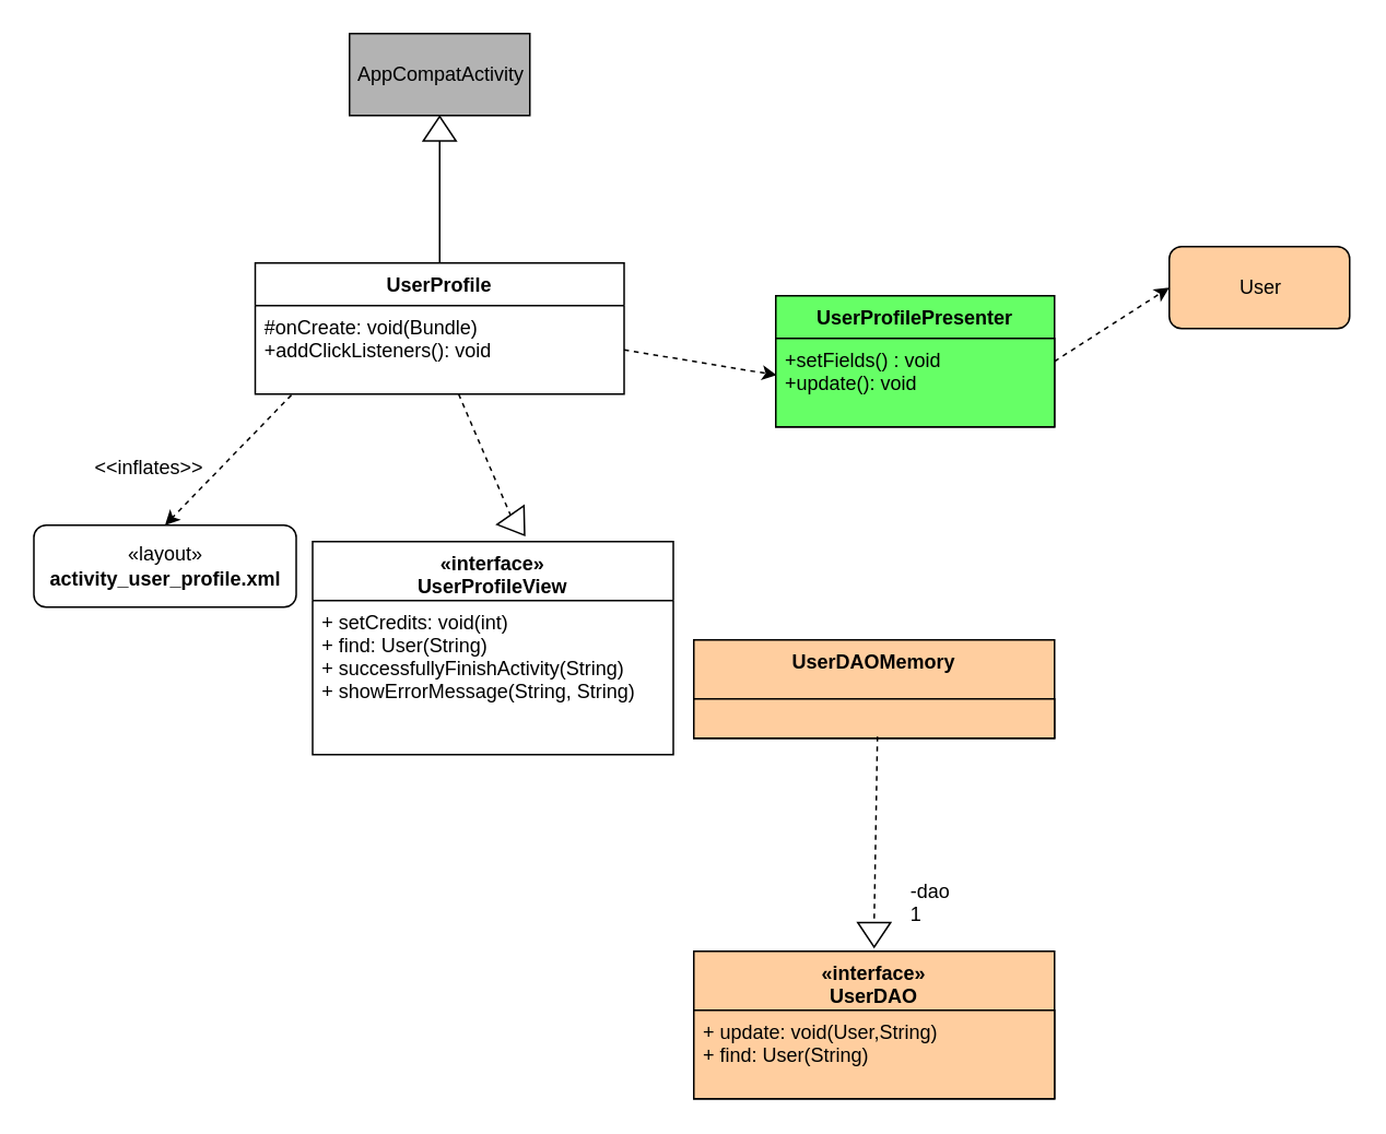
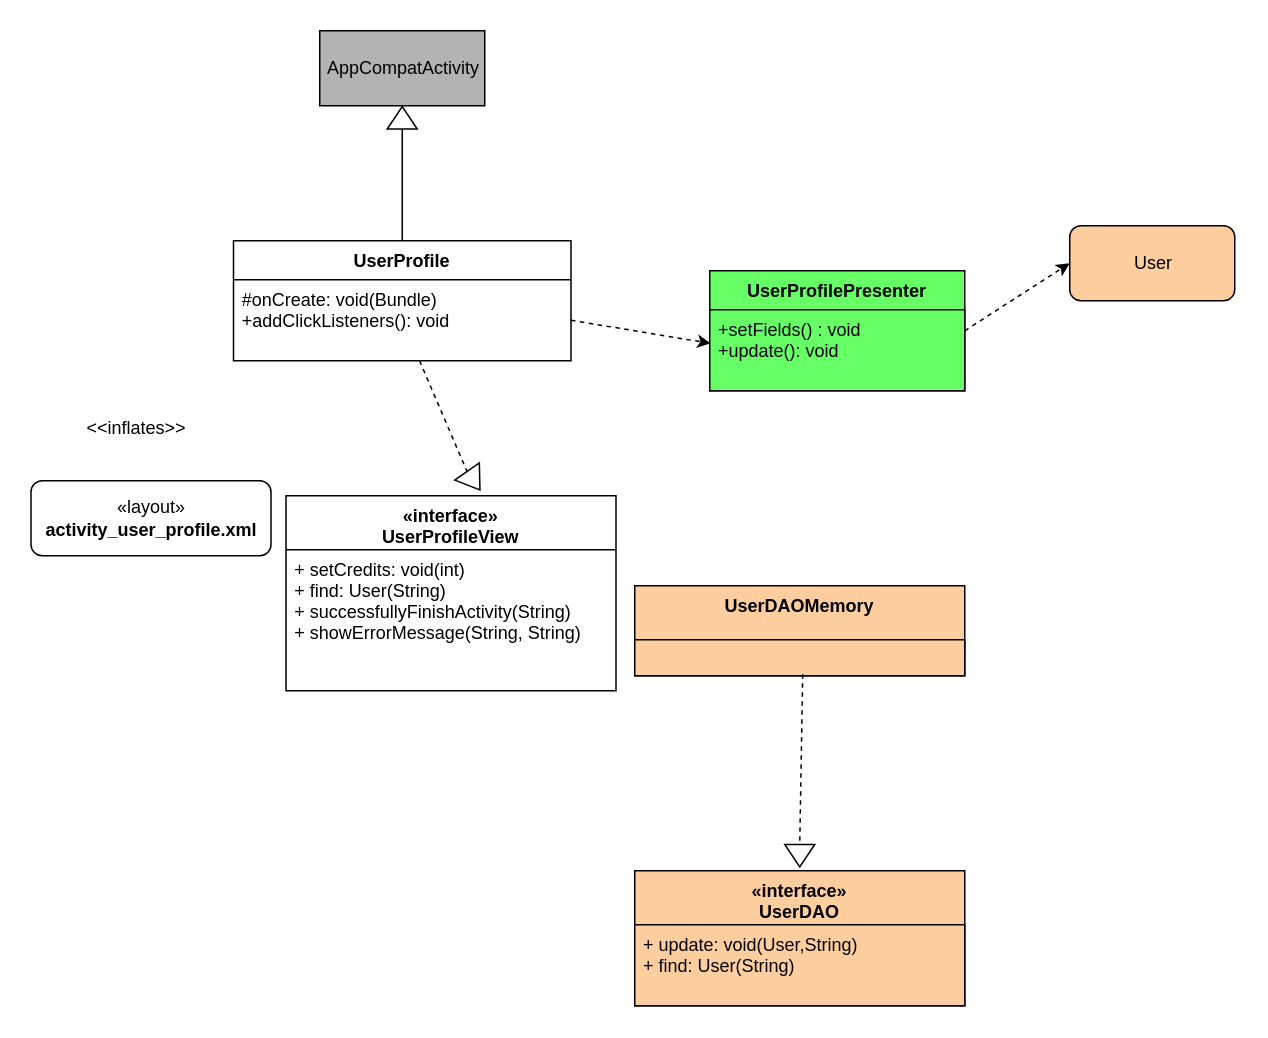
  <mxCell id="0" />
  <mxCell id="1" parent="0" />
  <mxCell id="2" value="AppCompatActivity" style="html=1;fillColor=#B3B3B3;strokeColor=#000000;" parent="1" vertex="1"><mxGeometry x="212.5" y="20" width="110" height="50" as="geometry" /></mxCell>
  <mxCell id="3" value="" style="triangle;whiteSpace=wrap;html=1;strokeColor=#000000;fillColor=#FFFFFF;rotation=-90;" parent="1" vertex="1"><mxGeometry x="260" y="68" width="15" height="20" as="geometry" /></mxCell>
  <mxCell id="4" value="" style="endArrow=none;html=1;entryX=0;entryY=0.5;entryDx=0;entryDy=0;exitX=0.5;exitY=0;exitDx=0;exitDy=0;" parent="1" source="12" target="3" edge="1"><mxGeometry width="50" height="50" relative="1" as="geometry"><mxPoint x="267.5" y="170" as="sourcePoint" /><mxPoint x="302.5" y="120" as="targetPoint" /></mxGeometry></mxCell>
- <mxCell id="5" value="" style="endArrow=classic;html=1;exitX=0.098;exitY=1.011;exitDx=0;exitDy=0;exitPerimeter=0;dashed=1;entryX=0.5;entryY=0;entryDx=0;entryDy=0;" parent="1" source="13" target="6" edge="1"><mxGeometry width="50" height="50" relative="1" as="geometry"><mxPoint x="192.5" y="340" as="sourcePoint" /><mxPoint x="162.5" y="330" as="targetPoint" /></mxGeometry></mxCell>
  <mxCell id="6" value="«layout»&lt;br&gt;&lt;b&gt;activity_user_profile.xml&lt;/b&gt;" style="html=1;strokeColor=#000000;fillColor=#FFFFFF;rounded=1;" parent="1" vertex="1"><mxGeometry x="20" y="320" width="160" height="50" as="geometry" /></mxCell>
  <mxCell id="7" value="" style="triangle;whiteSpace=wrap;html=1;strokeColor=#000000;fillColor=#FFFFFF;rotation=55;" parent="1" vertex="1"><mxGeometry x="307.5" y="310" width="15" height="20" as="geometry" /></mxCell>
  <mxCell id="8" value="" style="endArrow=none;html=1;entryX=0;entryY=0.5;entryDx=0;entryDy=0;dashed=1;" parent="1" source="13" target="7" edge="1"><mxGeometry width="50" height="50" relative="1" as="geometry"><mxPoint x="282.5" y="302.432" as="sourcePoint" /><mxPoint x="312.5" y="310" as="targetPoint" /></mxGeometry></mxCell>
  <mxCell id="9" value="" style="endArrow=classic;html=1;exitX=1;exitY=0.5;exitDx=0;exitDy=0;dashed=1;entryX=0.004;entryY=0.863;entryDx=0;entryDy=0;entryPerimeter=0;" parent="1" source="13" edge="1"><mxGeometry width="50" height="50" relative="1" as="geometry"><mxPoint x="445.68" y="220.004" as="sourcePoint" /><mxPoint x="473.14" y="228.438" as="targetPoint" /></mxGeometry></mxCell>
  <mxCell id="10" value="UserProfilePresenter" style="swimlane;fontStyle=1;align=center;verticalAlign=top;childLayout=stackLayout;horizontal=1;startSize=26;horizontalStack=0;resizeParent=1;resizeParentMax=0;resizeLast=0;collapsible=1;marginBottom=0;strokeColor=#000000;fillColor=#66FF66;gradientColor=none;" parent="1" vertex="1"><mxGeometry x="472.5" y="180" width="170" height="80" as="geometry" /></mxCell>
  <mxCell id="11" value="+setFields() : void&#10;+update(): void" style="text;strokeColor=#000000;fillColor=#66FF66;align=left;verticalAlign=top;spacingLeft=4;spacingRight=4;overflow=hidden;rotatable=0;points=[[0,0.5],[1,0.5]];portConstraint=eastwest;gradientColor=none;" parent="10" vertex="1"><mxGeometry y="26" width="170" height="54" as="geometry" /></mxCell>
  <mxCell id="12" value="UserProfile" style="swimlane;fontStyle=1;align=center;verticalAlign=top;childLayout=stackLayout;horizontal=1;startSize=26;horizontalStack=0;resizeParent=1;resizeParentMax=0;resizeLast=0;collapsible=1;marginBottom=0;strokeColor=#000000;fillColor=#FFFFFF;" parent="1" vertex="1"><mxGeometry x="155" y="160" width="225" height="80" as="geometry" /></mxCell>
  <mxCell id="13" value="#onCreate: void(Bundle)&#10;+addClickListeners(): void" style="text;strokeColor=none;fillColor=none;align=left;verticalAlign=top;spacingLeft=4;spacingRight=4;overflow=hidden;rotatable=0;points=[[0,0.5],[1,0.5]];portConstraint=eastwest;" parent="12" vertex="1"><mxGeometry y="26" width="225" height="54" as="geometry" /></mxCell>
  <mxCell id="14" value="" style="endArrow=classic;html=1;exitX=1;exitY=0.5;exitDx=0;exitDy=0;dashed=1;entryX=0;entryY=0.5;entryDx=0;entryDy=0;" parent="1" source="10" target="15" edge="1"><mxGeometry width="50" height="50" relative="1" as="geometry"><mxPoint x="662.5" y="212.28" as="sourcePoint" /><mxPoint x="732.5" y="190" as="targetPoint" /></mxGeometry></mxCell>
  <mxCell id="15" value="User" style="html=1;strokeColor=#000000;fillColor=#FFCE9F;gradientColor=none;rounded=1;" parent="1" vertex="1"><mxGeometry x="712.5" y="150" width="110" height="50" as="geometry" /></mxCell>
  <mxCell id="16" value="UserDAOMemory&#10;" style="swimlane;fontStyle=1;align=center;verticalAlign=top;childLayout=stackLayout;horizontal=1;startSize=36;horizontalStack=0;resizeParent=1;resizeParentMax=0;resizeLast=0;collapsible=1;marginBottom=0;strokeColor=#000000;fillColor=#FFCE9F;gradientColor=none;" parent="1" vertex="1"><mxGeometry x="422.5" y="390" width="220" height="60" as="geometry"><mxRectangle x="360" y="590" width="120" height="70" as="alternateBounds" /></mxGeometry></mxCell>
  <mxCell id="17" value="" style="text;strokeColor=#000000;fillColor=#FFCE9F;align=left;verticalAlign=top;spacingLeft=4;spacingRight=4;overflow=hidden;rotatable=0;points=[[0,0.5],[1,0.5]];portConstraint=eastwest;" parent="16" vertex="1"><mxGeometry y="36" width="220" height="24" as="geometry" /></mxCell>
  <mxCell id="18" value="«interface»&#10;UserDAO&#10;" style="swimlane;fontStyle=1;align=center;verticalAlign=top;childLayout=stackLayout;horizontal=1;startSize=36;horizontalStack=0;resizeParent=1;resizeParentMax=0;resizeLast=0;collapsible=1;marginBottom=0;strokeColor=#000000;fillColor=#FFCE9F;gradientColor=none;" parent="1" vertex="1"><mxGeometry x="422.5" y="580" width="220" height="90" as="geometry"><mxRectangle x="360" y="590" width="120" height="70" as="alternateBounds" /></mxGeometry></mxCell>
  <mxCell id="19" value="+ update: void(User,String)&#10;+ find: User(String)&#10;" style="text;strokeColor=#000000;fillColor=#FFCE9F;align=left;verticalAlign=top;spacingLeft=4;spacingRight=4;overflow=hidden;rotatable=0;points=[[0,0.5],[1,0.5]];portConstraint=eastwest;" parent="18" vertex="1"><mxGeometry y="36" width="220" height="54" as="geometry" /></mxCell>
  <mxCell id="20" value="" style="triangle;whiteSpace=wrap;html=1;strokeColor=#000000;fillColor=#FFFFFF;rotation=90;" parent="1" vertex="1"><mxGeometry x="525" y="560" width="15" height="20" as="geometry" /></mxCell>
  <mxCell id="21" value="" style="endArrow=none;html=1;entryX=0;entryY=0.5;entryDx=0;entryDy=0;dashed=1;exitX=0.509;exitY=0.958;exitDx=0;exitDy=0;exitPerimeter=0;" parent="1" source="17" target="20" edge="1"><mxGeometry width="50" height="50" relative="1" as="geometry"><mxPoint x="336.564" y="500" as="sourcePoint" /><mxPoint x="370" y="570" as="targetPoint" /></mxGeometry></mxCell>
  <mxCell id="22" value="&amp;lt;&amp;lt;inflates&amp;gt;&amp;gt;" style="text;html=1;align=center;verticalAlign=middle;resizable=0;points=[];autosize=1;" parent="1" vertex="1"><mxGeometry x="50" y="275" width="80" height="20" as="geometry" /></mxCell>
- <mxCell id="23" value="-dao&lt;br&gt;1" style="text;html=1;" parent="1" vertex="1"><mxGeometry x="552.5" y="530" width="50" height="30" as="geometry" /></mxCell>
  <mxCell id="24" value="«interface»&#10;UserProfileView&#10;" style="swimlane;fontStyle=1;align=center;verticalAlign=top;childLayout=stackLayout;horizontal=1;startSize=36;horizontalStack=0;resizeParent=1;resizeParentMax=0;resizeLast=0;collapsible=1;marginBottom=0;" parent="1" vertex="1"><mxGeometry x="190" y="330" width="220" height="130" as="geometry"><mxRectangle x="360" y="590" width="120" height="70" as="alternateBounds" /></mxGeometry></mxCell>
  <mxCell id="25" value="+ setCredits: void(int)&#10;+ find: User(String)&#10;+ successfullyFinishActivity(String)&#10;+ showErrorMessage(String, String)&#10;" style="text;align=left;verticalAlign=top;spacingLeft=4;spacingRight=4;overflow=hidden;rotatable=0;points=[[0,0.5],[1,0.5]];portConstraint=eastwest;" parent="24" vertex="1"><mxGeometry y="36" width="220" height="94" as="geometry" /></mxCell>
